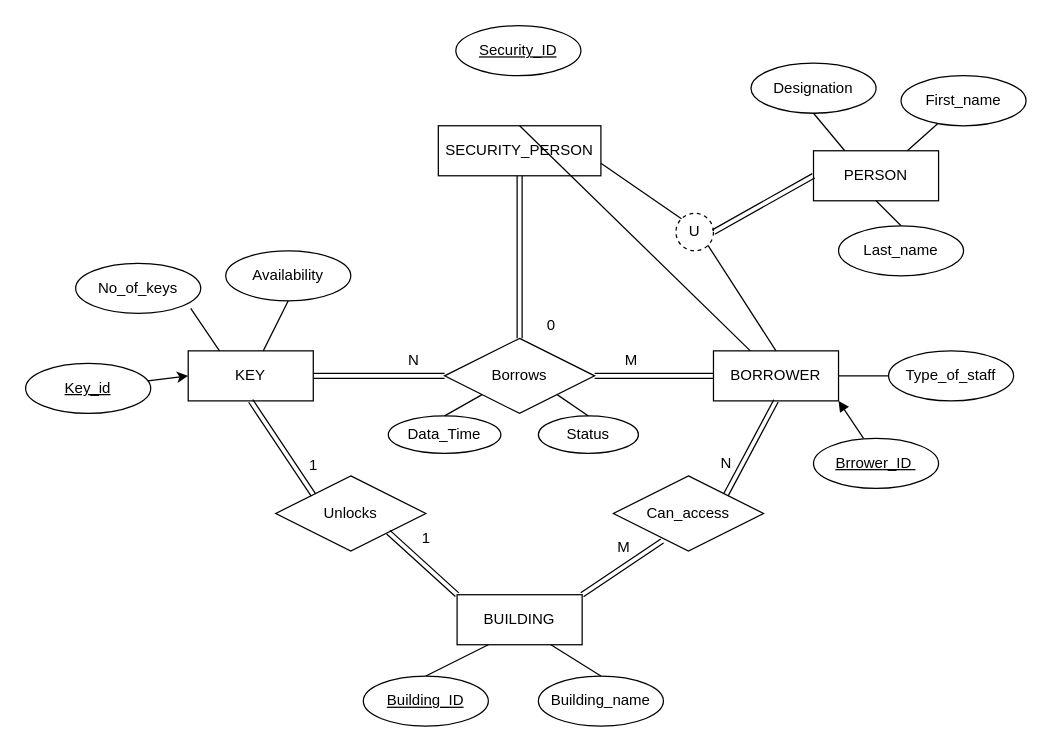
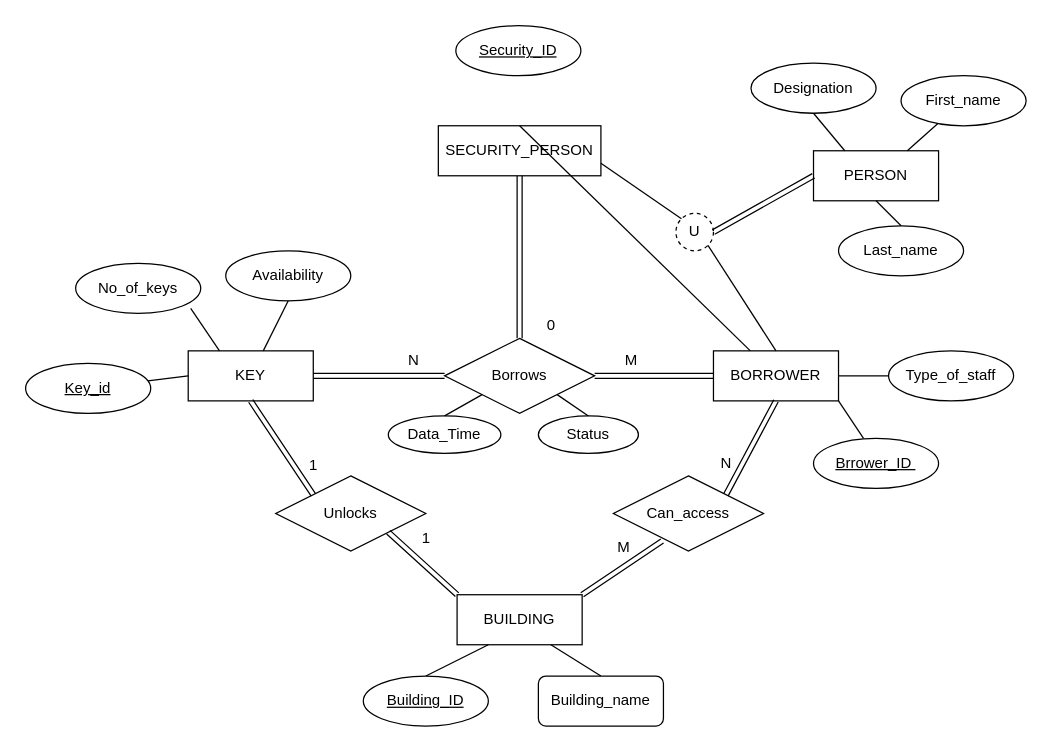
  <mxCell id="0" />
  <mxCell id="1" parent="0" />
  <mxCell id="2" value="Borrows" style="shape=rhombus;perimeter=rhombusPerimeter;whiteSpace=wrap;html=1;align=center;" vertex="1" parent="1"><mxGeometry x="355" y="270" width="120" height="60" as="geometry" /></mxCell>
  <mxCell id="3" value="BORROWER" style="whiteSpace=wrap;html=1;align=center;" vertex="1" parent="1"><mxGeometry x="570" y="280" width="100" height="40" as="geometry" /></mxCell>
  <mxCell id="4" value="KEY" style="whiteSpace=wrap;html=1;align=center;" vertex="1" parent="1"><mxGeometry x="150" y="280" width="100" height="40" as="geometry" /></mxCell>
  <mxCell id="5" value="SECURITY_PERSON" style="whiteSpace=wrap;html=1;align=center;" vertex="1" parent="1"><mxGeometry x="350" y="100" width="130" height="40" as="geometry" /></mxCell>
  <mxCell id="6" value="BUILDING" style="whiteSpace=wrap;html=1;align=center;" vertex="1" parent="1"><mxGeometry x="365" y="475" width="100" height="40" as="geometry" /></mxCell>
  <mxCell id="7" value="PERSON" style="whiteSpace=wrap;html=1;align=center;" vertex="1" parent="1"><mxGeometry x="650" y="120" width="100" height="40" as="geometry" /></mxCell>
  <mxCell id="8" value="U" style="ellipse;whiteSpace=wrap;html=1;aspect=fixed;dashed=1;" vertex="1" parent="1"><mxGeometry x="540" y="170" width="30" height="30" as="geometry" /></mxCell>
  <mxCell id="9" value="" style="shape=link;html=1;entryX=0;entryY=0.5;entryDx=0;entryDy=0;exitX=1;exitY=0.5;exitDx=0;exitDy=0;" edge="1" parent="1" source="8" target="7"><mxGeometry width="50" height="50" relative="1" as="geometry"><mxPoint x="390" y="320" as="sourcePoint" /><mxPoint x="440" y="270" as="targetPoint" /></mxGeometry></mxCell>
  <mxCell id="10" value="" style="shape=link;html=1;entryX=0.5;entryY=1;entryDx=0;entryDy=0;" edge="1" parent="1" source="2" target="5"><mxGeometry width="50" height="50" relative="1" as="geometry"><mxPoint x="390" y="320" as="sourcePoint" /><mxPoint x="440" y="270" as="targetPoint" /></mxGeometry></mxCell>
  <mxCell id="11" value="" style="shape=link;html=1;exitX=1;exitY=0.5;exitDx=0;exitDy=0;" edge="1" parent="1" source="4" target="2"><mxGeometry width="50" height="50" relative="1" as="geometry"><mxPoint x="390" y="320" as="sourcePoint" /><mxPoint x="440" y="270" as="targetPoint" /></mxGeometry></mxCell>
  <mxCell id="12" value="" style="shape=link;html=1;entryX=0;entryY=0.5;entryDx=0;entryDy=0;exitX=1;exitY=0.5;exitDx=0;exitDy=0;" edge="1" parent="1" source="2" target="3"><mxGeometry width="50" height="50" relative="1" as="geometry"><mxPoint x="490" y="340" as="sourcePoint" /><mxPoint x="440" y="270" as="targetPoint" /></mxGeometry></mxCell>
  <mxCell id="13" value="Unlocks" style="shape=rhombus;perimeter=rhombusPerimeter;whiteSpace=wrap;html=1;align=center;" vertex="1" parent="1"><mxGeometry x="220" y="380" width="120" height="60" as="geometry" /></mxCell>
  <mxCell id="14" value="Can_access" style="shape=rhombus;perimeter=rhombusPerimeter;whiteSpace=wrap;html=1;align=center;" vertex="1" parent="1"><mxGeometry x="490" y="380" width="120" height="60" as="geometry" /></mxCell>
  <mxCell id="15" value="" style="shape=link;html=1;exitX=1;exitY=0;exitDx=0;exitDy=0;entryX=0.5;entryY=1;entryDx=0;entryDy=0;" edge="1" parent="1" source="14" target="3"><mxGeometry width="50" height="50" relative="1" as="geometry"><mxPoint x="390" y="320" as="sourcePoint" /><mxPoint x="440" y="270" as="targetPoint" /></mxGeometry></mxCell>
  <mxCell id="16" value="" style="shape=link;html=1;exitX=1;exitY=0;exitDx=0;exitDy=0;entryX=0.325;entryY=0.867;entryDx=0;entryDy=0;entryPerimeter=0;" edge="1" parent="1" source="6" target="14"><mxGeometry width="50" height="50" relative="1" as="geometry"><mxPoint x="390" y="320" as="sourcePoint" /><mxPoint x="440" y="270" as="targetPoint" /></mxGeometry></mxCell>
  <mxCell id="17" value="" style="shape=link;html=1;exitX=1;exitY=1;exitDx=0;exitDy=0;entryX=0;entryY=0;entryDx=0;entryDy=0;" edge="1" parent="1" source="13" target="6"><mxGeometry width="50" height="50" relative="1" as="geometry"><mxPoint x="390" y="320" as="sourcePoint" /><mxPoint x="440" y="270" as="targetPoint" /></mxGeometry></mxCell>
  <mxCell id="18" value="" style="shape=link;html=1;exitX=0.5;exitY=1;exitDx=0;exitDy=0;entryX=0;entryY=0;entryDx=0;entryDy=0;" edge="1" parent="1" source="4" target="13"><mxGeometry width="50" height="50" relative="1" as="geometry"><mxPoint x="390" y="320" as="sourcePoint" /><mxPoint x="440" y="270" as="targetPoint" /></mxGeometry></mxCell>
  <mxCell id="19" value="1" style="text;html=1;align=center;verticalAlign=middle;resizable=0;points=[];autosize=1;" vertex="1" parent="1"><mxGeometry x="240" y="362" width="20" height="20" as="geometry" /></mxCell>
  <mxCell id="20" value="1" style="text;html=1;align=center;verticalAlign=middle;resizable=0;points=[];autosize=1;" vertex="1" parent="1"><mxGeometry x="330" y="420" width="20" height="20" as="geometry" /></mxCell>
  <mxCell id="21" value="M" style="text;html=1;align=center;verticalAlign=middle;resizable=0;points=[];autosize=1;" vertex="1" parent="1"><mxGeometry x="483" y="427" width="30" height="20" as="geometry" /></mxCell>
  <mxCell id="22" value="N" style="text;html=1;align=center;verticalAlign=middle;resizable=0;points=[];autosize=1;" vertex="1" parent="1"><mxGeometry x="570" y="360" width="20" height="20" as="geometry" /></mxCell>
  <mxCell id="23" value="M" style="text;html=1;align=center;verticalAlign=middle;resizable=0;points=[];autosize=1;" vertex="1" parent="1"><mxGeometry x="489" y="278" width="30" height="20" as="geometry" /></mxCell>
  <mxCell id="24" value="N" style="text;html=1;align=center;verticalAlign=middle;resizable=0;points=[];autosize=1;" vertex="1" parent="1"><mxGeometry x="320" y="278" width="20" height="20" as="geometry" /></mxCell>
  <mxCell id="25" value="0" style="text;html=1;align=center;verticalAlign=middle;resizable=0;points=[];autosize=1;" vertex="1" parent="1"><mxGeometry x="430" y="250" width="20" height="20" as="geometry" /></mxCell>
  <mxCell id="26" value="" style="endArrow=none;html=1;entryX=1;entryY=1;entryDx=0;entryDy=0;exitX=0.5;exitY=0;exitDx=0;exitDy=0;" edge="1" parent="1" source="3" target="8"><mxGeometry width="50" height="50" relative="1" as="geometry"><mxPoint x="390" y="320" as="sourcePoint" /><mxPoint x="440" y="270" as="targetPoint" /></mxGeometry></mxCell>
  <mxCell id="27" value="" style="endArrow=none;html=1;entryX=1;entryY=0.75;entryDx=0;entryDy=0;exitX=0;exitY=0;exitDx=0;exitDy=0;" edge="1" parent="1" source="8" target="5"><mxGeometry width="50" height="50" relative="1" as="geometry"><mxPoint x="390" y="320" as="sourcePoint" /><mxPoint x="440" y="270" as="targetPoint" /></mxGeometry></mxCell>
  <mxCell id="28" value="Key_id" style="ellipse;whiteSpace=wrap;html=1;align=center;fontStyle=4;" vertex="1" parent="1"><mxGeometry x="20" y="290" width="100" height="40" as="geometry" /></mxCell>
  <mxCell id="29" value="No_of_keys" style="ellipse;whiteSpace=wrap;html=1;align=center;" vertex="1" parent="1"><mxGeometry x="60" y="210" width="100" height="40" as="geometry" /></mxCell>
  <mxCell id="30" value="Availability" style="ellipse;whiteSpace=wrap;html=1;align=center;" vertex="1" parent="1"><mxGeometry x="180" y="200" width="100" height="40" as="geometry" /></mxCell>
  <mxCell id="31" value="" style="endArrow=none;html=1;exitX=0.5;exitY=1;exitDx=0;exitDy=0;" edge="1" parent="1" source="30" target="4"><mxGeometry width="50" height="50" relative="1" as="geometry"><mxPoint x="390" y="450" as="sourcePoint" /><mxPoint x="440" y="400" as="targetPoint" /></mxGeometry></mxCell>
  <mxCell id="32" value="" style="endArrow=none;html=1;exitX=0.92;exitY=0.9;exitDx=0;exitDy=0;exitPerimeter=0;entryX=0.25;entryY=0;entryDx=0;entryDy=0;" edge="1" parent="1" source="29" target="4"><mxGeometry width="50" height="50" relative="1" as="geometry"><mxPoint x="390" y="450" as="sourcePoint" /><mxPoint x="440" y="400" as="targetPoint" /></mxGeometry></mxCell>
- <mxCell id="33" value="" style="endArrow=classic;html=1;entryX=0;entryY=0.5;entryDx=0;entryDy=0;" edge="1" parent="1" source="28" target="4"><mxGeometry width="50" height="50" relative="1" as="geometry"><mxPoint x="390" y="450" as="sourcePoint" /><mxPoint x="440" y="400" as="targetPoint" /></mxGeometry></mxCell>
+ <mxCell id="33" value="" style="endArrow=none;html=1;entryX=0;entryY=0.5;entryDx=0;entryDy=0;" edge="1" parent="1" source="28" target="4"><mxGeometry width="50" height="50" relative="1" as="geometry"><mxPoint x="390" y="450" as="sourcePoint" /><mxPoint x="440" y="400" as="targetPoint" /></mxGeometry></mxCell>
  <mxCell id="34" value="Security_ID" style="ellipse;whiteSpace=wrap;html=1;align=center;fontStyle=4;" vertex="1" parent="1"><mxGeometry x="364" y="20" width="100" height="40" as="geometry" /></mxCell>
  <mxCell id="35" value="Brrower_ID&amp;nbsp;" style="ellipse;whiteSpace=wrap;html=1;align=center;fontStyle=4;" vertex="1" parent="1"><mxGeometry x="650" y="350" width="100" height="40" as="geometry" /></mxCell>
  <mxCell id="36" value="Building_ID" style="ellipse;whiteSpace=wrap;html=1;align=center;fontStyle=4;" vertex="1" parent="1"><mxGeometry x="290" y="540" width="100" height="40" as="geometry" /></mxCell>
  <mxCell id="37" value="Last_name" style="ellipse;whiteSpace=wrap;html=1;align=center;" vertex="1" parent="1"><mxGeometry x="670" y="180" width="100" height="40" as="geometry" /></mxCell>
  <mxCell id="38" value="First_name" style="ellipse;whiteSpace=wrap;html=1;align=center;" vertex="1" parent="1"><mxGeometry x="720" y="60" width="100" height="40" as="geometry" /></mxCell>
  <mxCell id="39" value="Designation" style="ellipse;whiteSpace=wrap;html=1;align=center;" vertex="1" parent="1"><mxGeometry x="600" y="50" width="100" height="40" as="geometry" /></mxCell>
  <mxCell id="40" value="" style="endArrow=none;html=1;exitX=0.25;exitY=0;exitDx=0;exitDy=0;entryX=0.5;entryY=1;entryDx=0;entryDy=0;" edge="1" parent="1" source="7" target="39"><mxGeometry width="50" height="50" relative="1" as="geometry"><mxPoint x="650" y="130" as="sourcePoint" /><mxPoint x="700" y="80" as="targetPoint" /></mxGeometry></mxCell>
  <mxCell id="41" value="" style="endArrow=none;html=1;entryX=0.5;entryY=1;entryDx=0;entryDy=0;exitX=0.5;exitY=0;exitDx=0;exitDy=0;" edge="1" parent="1" source="37" target="7"><mxGeometry width="50" height="50" relative="1" as="geometry"><mxPoint x="690" y="200" as="sourcePoint" /><mxPoint x="740" y="150" as="targetPoint" /></mxGeometry></mxCell>
  <mxCell id="42" value="" style="endArrow=none;html=1;exitX=0.75;exitY=0;exitDx=0;exitDy=0;" edge="1" parent="1" source="7" target="38"><mxGeometry width="50" height="50" relative="1" as="geometry"><mxPoint x="720" y="145" as="sourcePoint" /><mxPoint x="770" y="95" as="targetPoint" /></mxGeometry></mxCell>
- <mxCell id="43" value="" style="endArrow=block;html=1;entryX=1;entryY=1;entryDx=0;entryDy=0;exitX=0.4;exitY=0;exitDx=0;exitDy=0;exitPerimeter=0;" edge="1" parent="1" source="35" target="3"><mxGeometry width="50" height="50" relative="1" as="geometry"><mxPoint x="390" y="370" as="sourcePoint" /><mxPoint x="440" y="320" as="targetPoint" /></mxGeometry></mxCell>
+ <mxCell id="43" value="" style="endArrow=none;html=1;entryX=1;entryY=1;entryDx=0;entryDy=0;exitX=0.4;exitY=0;exitDx=0;exitDy=0;exitPerimeter=0;" edge="1" parent="1" source="35" target="3"><mxGeometry width="50" height="50" relative="1" as="geometry"><mxPoint x="390" y="370" as="sourcePoint" /><mxPoint x="440" y="320" as="targetPoint" /></mxGeometry></mxCell>
  <mxCell id="44" value="" style="endArrow=none;html=1;exitX=0.5;exitY=0;exitDx=0;exitDy=0;" edge="1" parent="1" source="5" target="3"><mxGeometry width="50" height="50" relative="1" as="geometry"><mxPoint x="390" y="350" as="sourcePoint" /><mxPoint x="440" y="300" as="targetPoint" /></mxGeometry></mxCell>
  <mxCell id="45" value="" style="endArrow=none;html=1;entryX=0;entryY=0.5;entryDx=0;entryDy=0;exitX=1;exitY=0.5;exitDx=0;exitDy=0;" edge="1" parent="1" source="3" target="46"><mxGeometry width="50" height="50" relative="1" as="geometry"><mxPoint x="390" y="350" as="sourcePoint" /><mxPoint x="700" y="300" as="targetPoint" /></mxGeometry></mxCell>
  <mxCell id="46" value="&lt;span&gt;Type_of_staff&lt;/span&gt;" style="ellipse;whiteSpace=wrap;html=1;align=center;" vertex="1" parent="1"><mxGeometry x="710" y="280" width="100" height="40" as="geometry" /></mxCell>
- <mxCell id="47" value="Building_name" style="ellipse;whiteSpace=wrap;html=1;align=center;" vertex="1" parent="1"><mxGeometry x="430" y="540" width="100" height="40" as="geometry" /></mxCell>
+ <mxCell id="47" value="Building_name" style="whiteSpace=wrap;html=1;align=center;rounded=1;" vertex="1" parent="1"><mxGeometry x="430" y="540" width="100" height="40" as="geometry" /></mxCell>
  <mxCell id="48" value="" style="endArrow=none;html=1;exitX=0.5;exitY=0;exitDx=0;exitDy=0;entryX=0.75;entryY=1;entryDx=0;entryDy=0;" edge="1" parent="1" source="47" target="6"><mxGeometry width="50" height="50" relative="1" as="geometry"><mxPoint x="390" y="350" as="sourcePoint" /><mxPoint x="440" y="300" as="targetPoint" /></mxGeometry></mxCell>
  <mxCell id="49" value="" style="endArrow=none;html=1;exitX=0.5;exitY=0;exitDx=0;exitDy=0;entryX=0.25;entryY=1;entryDx=0;entryDy=0;" edge="1" parent="1" source="36" target="6"><mxGeometry width="50" height="50" relative="1" as="geometry"><mxPoint x="390" y="350" as="sourcePoint" /><mxPoint x="440" y="300" as="targetPoint" /></mxGeometry></mxCell>
  <mxCell id="50" value="Status" style="ellipse;whiteSpace=wrap;html=1;align=center;" vertex="1" parent="1"><mxGeometry x="430" y="332" width="80" height="30" as="geometry" /></mxCell>
  <mxCell id="51" value="Data_Time" style="ellipse;whiteSpace=wrap;html=1;align=center;" vertex="1" parent="1"><mxGeometry x="310" y="332" width="90" height="30" as="geometry" /></mxCell>
  <mxCell id="52" value="" style="endArrow=none;html=1;exitX=0.5;exitY=0;exitDx=0;exitDy=0;entryX=1;entryY=1;entryDx=0;entryDy=0;" edge="1" parent="1" source="50" target="2"><mxGeometry width="50" height="50" relative="1" as="geometry"><mxPoint x="390" y="350" as="sourcePoint" /><mxPoint x="440" y="300" as="targetPoint" /></mxGeometry></mxCell>
  <mxCell id="53" value="" style="endArrow=none;html=1;exitX=0.5;exitY=0;exitDx=0;exitDy=0;entryX=0;entryY=1;entryDx=0;entryDy=0;" edge="1" parent="1" source="51" target="2"><mxGeometry width="50" height="50" relative="1" as="geometry"><mxPoint x="390" y="350" as="sourcePoint" /><mxPoint x="390" y="310" as="targetPoint" /></mxGeometry></mxCell>
